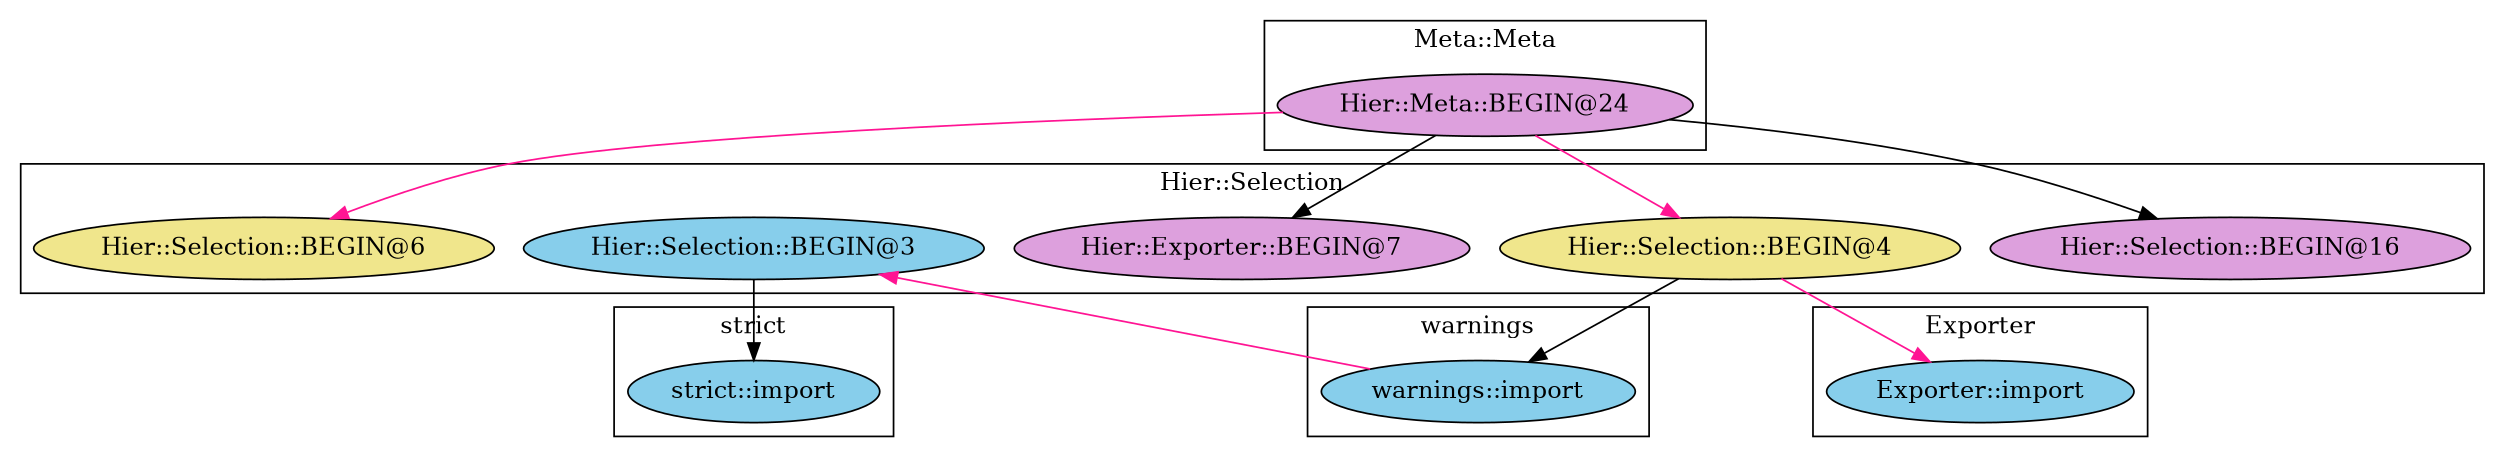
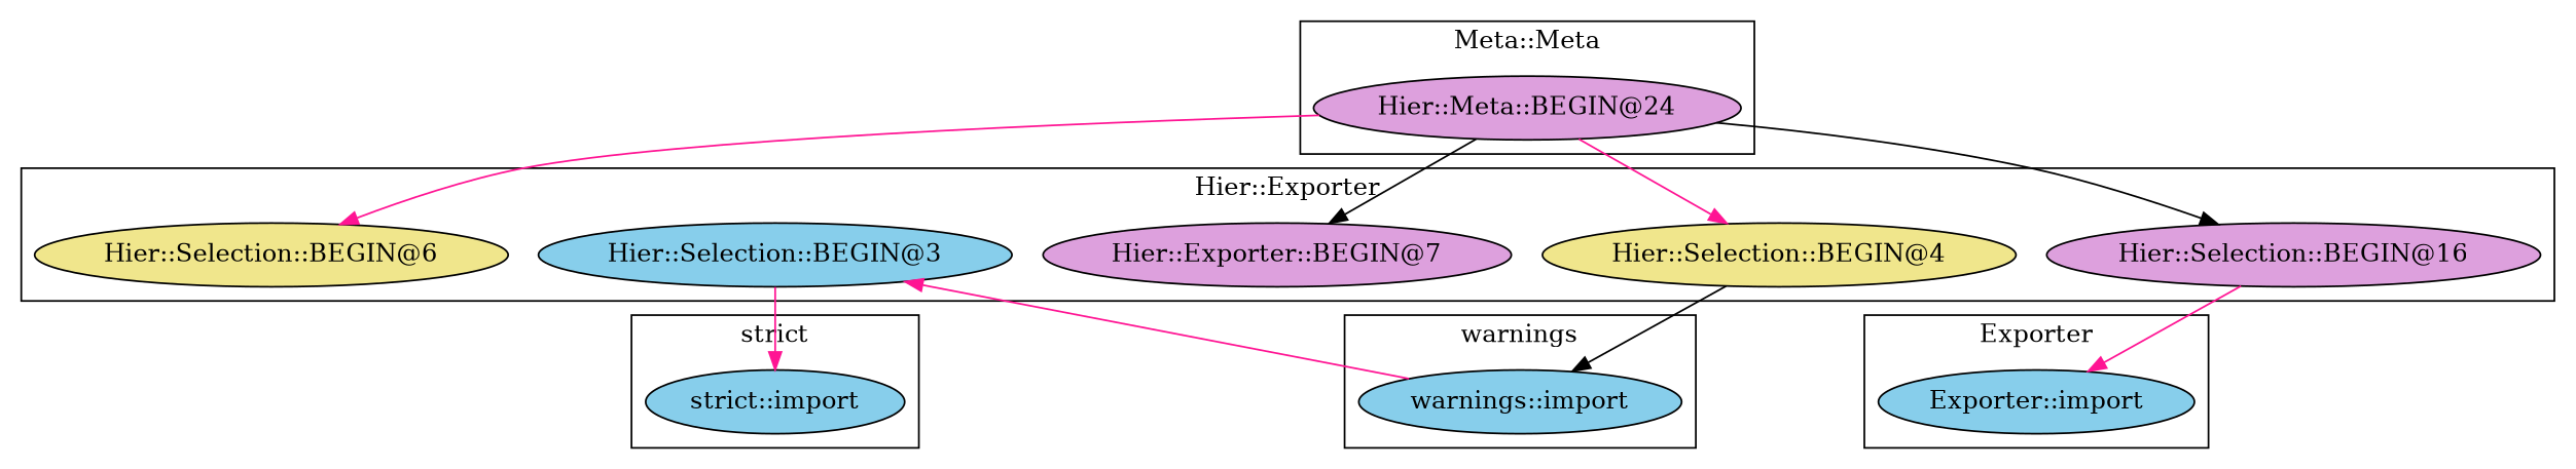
  digraph {
    node [fillcolor=skyblue style=filled]
    edge [color=black]
    n1 [fillcolor=plum label="Hier::Exporter::BEGIN@7"]
    "Hier::Selection::BEGIN@3"
    "Hier::Selection::BEGIN@4" [fillcolor=khaki]
    "Hier::Selection::BEGIN@6" [fillcolor=khaki]
    "Hier::Selection::BEGIN@16" [fillcolor=plum]
    "warnings::import"
    "strict::import"
    "Hier::Meta::BEGIN@24" [fillcolor=plum]
    "Exporter::import"
    subgraph cluster_1 {
-     label="Hier::Selection"
+     label="Hier::Exporter"
      n1
      "Hier::Selection::BEGIN@3"
      "Hier::Selection::BEGIN@4"
      "Hier::Selection::BEGIN@6"
      "Hier::Selection::BEGIN@16"
    }
    subgraph cluster_2 {
      label=warnings
      "warnings::import"
    }
    subgraph cluster_3 {
      label="strict"
      "strict::import"
    }
    subgraph cluster_4 {
      label="Meta::Meta"
      "Hier::Meta::BEGIN@24"
    }
    subgraph cluster_5 {
      label=Exporter
      "Exporter::import"
    }
-   "Hier::Selection::BEGIN@3" -> "strict::import"
+   "Hier::Selection::BEGIN@3" -> "strict::import" [color=deeppink]
    "Hier::Selection::BEGIN@4" -> "warnings::import"
-   "Hier::Selection::BEGIN@4" -> "Exporter::import" [color=deeppink]
+   "Hier::Selection::BEGIN@16" -> "Exporter::import" [color=deeppink]
    "warnings::import" -> "Hier::Selection::BEGIN@3" [color=deeppink]
    "Hier::Meta::BEGIN@24" -> n1
    "Hier::Meta::BEGIN@24" -> "Hier::Selection::BEGIN@4" [color=deeppink]
    "Hier::Meta::BEGIN@24" -> "Hier::Selection::BEGIN@6" [color=deeppink]
    "Hier::Meta::BEGIN@24" -> "Hier::Selection::BEGIN@16"
  }
